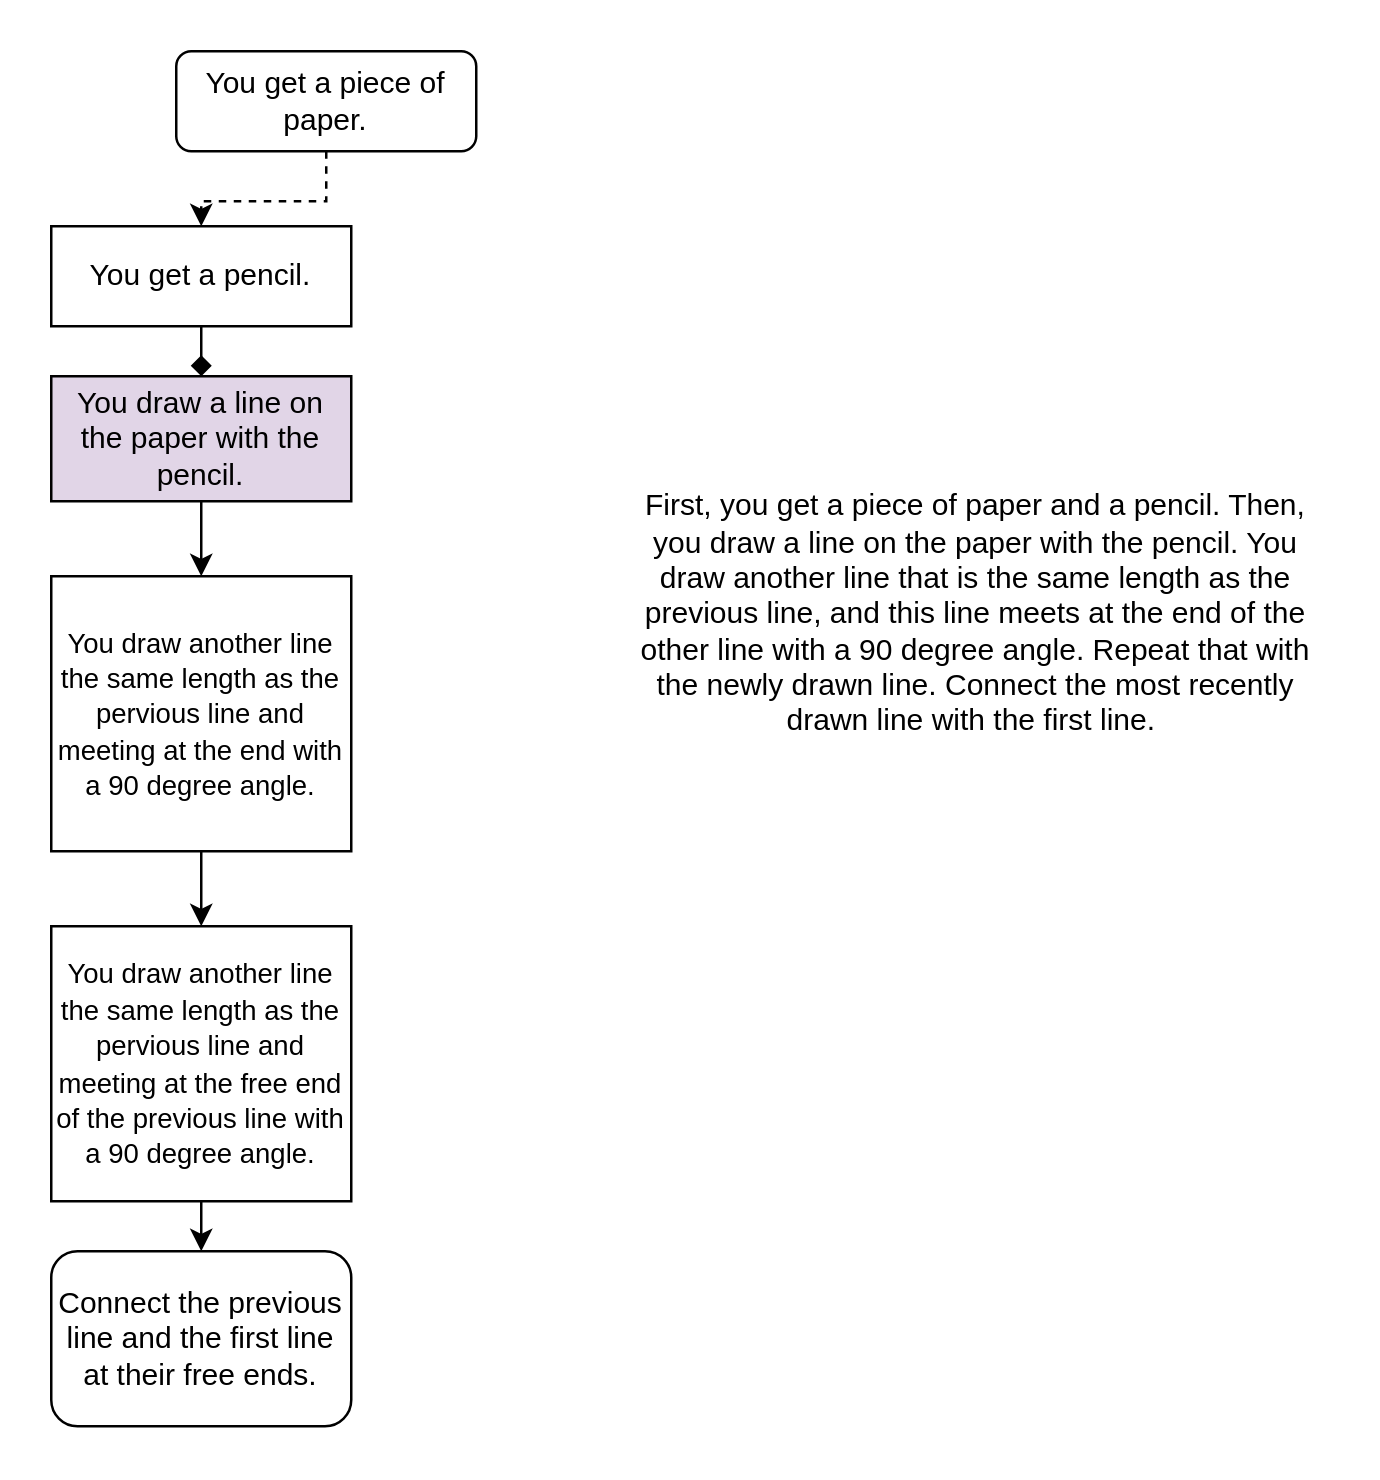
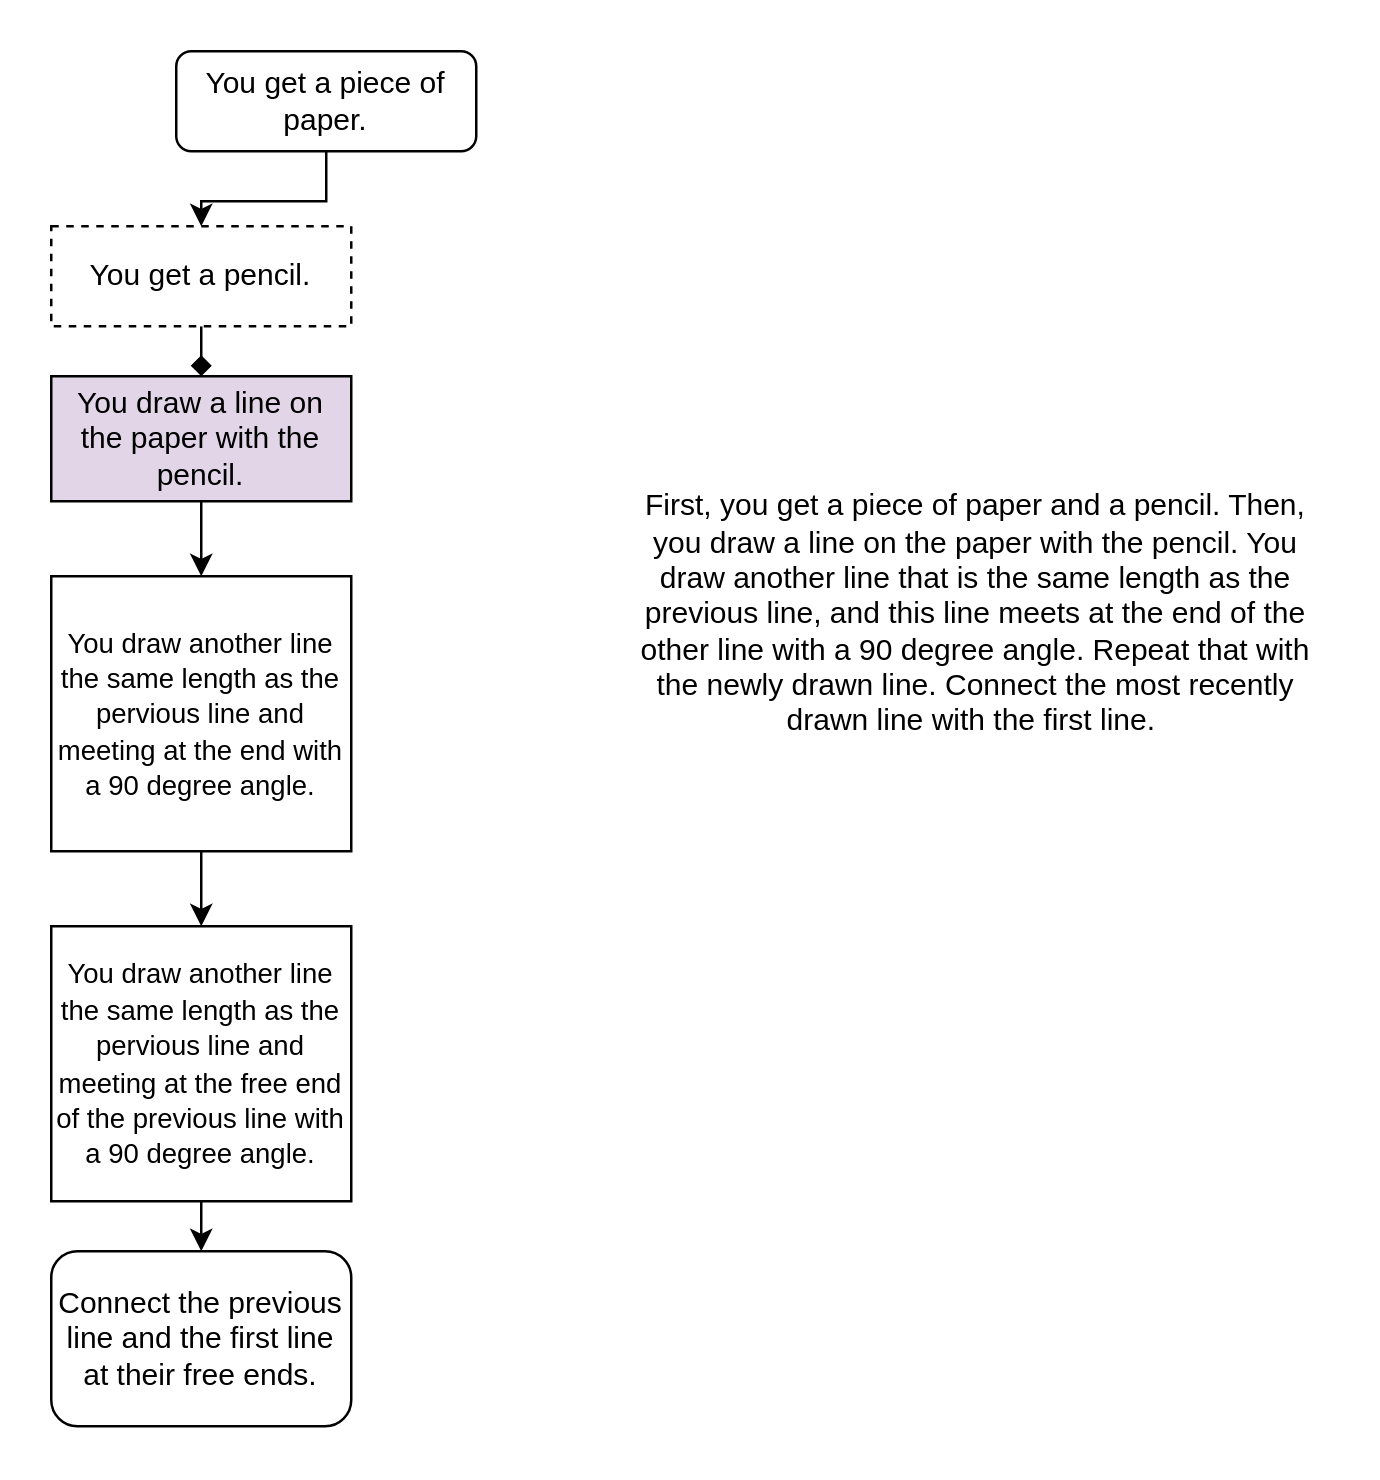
  <mxCell id="0" />
  <mxCell id="1" parent="0" />
- <mxCell id="2" style="edgeStyle=orthogonalEdgeStyle;rounded=0;orthogonalLoop=1;jettySize=auto;html=1;exitX=0.5;exitY=1;exitDx=0;exitDy=0;dashed=1;" edge="1" parent="1" source="3" target="6"><mxGeometry relative="1" as="geometry" /></mxCell>
+ <mxCell id="2" style="edgeStyle=orthogonalEdgeStyle;rounded=0;orthogonalLoop=1;jettySize=auto;html=1;exitX=0.5;exitY=1;exitDx=0;exitDy=0;" edge="1" parent="1" source="3" target="6"><mxGeometry relative="1" as="geometry" /></mxCell>
  <mxCell id="3" value="You get a piece of paper." style="rounded=1;whiteSpace=wrap;html=1;fontSize=12;glass=0;strokeWidth=1;shadow=0;" parent="1" vertex="1"><mxGeometry x="70" y="20" width="120" height="40" as="geometry" /></mxCell>
  <mxCell id="4" value="Connect the previous line and the first line at their free ends." style="rounded=1;whiteSpace=wrap;html=1;fontSize=12;glass=0;strokeWidth=1;shadow=0;" parent="1" vertex="1"><mxGeometry x="20" y="500" width="120" height="70" as="geometry" /></mxCell>
  <mxCell id="5" style="edgeStyle=orthogonalEdgeStyle;rounded=0;orthogonalLoop=1;jettySize=auto;html=1;exitX=0.5;exitY=1;exitDx=0;exitDy=0;entryX=0.5;entryY=0;entryDx=0;entryDy=0;endArrow=diamond;" edge="1" parent="1" source="6" target="8"><mxGeometry relative="1" as="geometry" /></mxCell>
- <mxCell id="6" value="You get a pencil." style="rounded=0;whiteSpace=wrap;html=1;" vertex="1" parent="1"><mxGeometry x="20" y="90" width="120" height="40" as="geometry" /></mxCell>
+ <mxCell id="6" value="You get a pencil." style="rounded=0;whiteSpace=wrap;html=1;dashed=1;" vertex="1" parent="1"><mxGeometry x="20" y="90" width="120" height="40" as="geometry" /></mxCell>
  <mxCell id="7" style="edgeStyle=orthogonalEdgeStyle;rounded=0;orthogonalLoop=1;jettySize=auto;html=1;exitX=0.5;exitY=1;exitDx=0;exitDy=0;entryX=0.5;entryY=0;entryDx=0;entryDy=0;" edge="1" parent="1" source="8" target="10"><mxGeometry relative="1" as="geometry" /></mxCell>
  <mxCell id="8" value="You draw a line on the paper with the pencil." style="rounded=0;whiteSpace=wrap;html=1;fillColor=#e1d5e7;" vertex="1" parent="1"><mxGeometry x="20" y="150" width="120" height="50" as="geometry" /></mxCell>
  <mxCell id="9" style="edgeStyle=orthogonalEdgeStyle;rounded=0;orthogonalLoop=1;jettySize=auto;html=1;exitX=0.5;exitY=1;exitDx=0;exitDy=0;entryX=0.5;entryY=0;entryDx=0;entryDy=0;" edge="1" parent="1" source="10" target="12"><mxGeometry relative="1" as="geometry" /></mxCell>
  <mxCell id="10" value="&lt;font style=&quot;font-size: 11px;&quot;&gt;You draw another line the same length as the pervious line and meeting at the end with a 90 degree angle.&lt;/font&gt;" style="rounded=0;whiteSpace=wrap;html=1;" vertex="1" parent="1"><mxGeometry x="20" y="230" width="120" height="110" as="geometry" /></mxCell>
  <mxCell id="11" style="edgeStyle=orthogonalEdgeStyle;rounded=0;orthogonalLoop=1;jettySize=auto;html=1;exitX=0.5;exitY=1;exitDx=0;exitDy=0;entryX=0.5;entryY=0;entryDx=0;entryDy=0;" edge="1" parent="1" source="12" target="4"><mxGeometry relative="1" as="geometry" /></mxCell>
  <mxCell id="12" value="&lt;font style=&quot;font-size: 11px;&quot;&gt;You draw another line the same length as the pervious line and meeting at the free end of the previous line with a 90 degree angle.&lt;/font&gt;" style="rounded=0;whiteSpace=wrap;html=1;" vertex="1" parent="1"><mxGeometry x="20" y="370" width="120" height="110" as="geometry" /></mxCell>
  <mxCell id="13" value="First, you get a piece of paper and a pencil. Then, you draw a line on the paper with the pencil. You draw another line that is the same length as the previous line, and this line meets at the end of the other line with a 90 degree angle. Repeat that with the newly drawn line. Connect the most recently drawn line with the first line.&amp;nbsp;" style="text;html=1;strokeColor=none;fillColor=none;align=center;verticalAlign=middle;whiteSpace=wrap;rounded=0;" vertex="1" parent="1"><mxGeometry x="250" y="150" width="280" height="190" as="geometry" /></mxCell>
